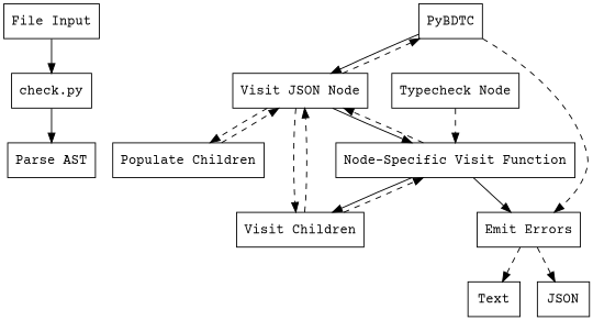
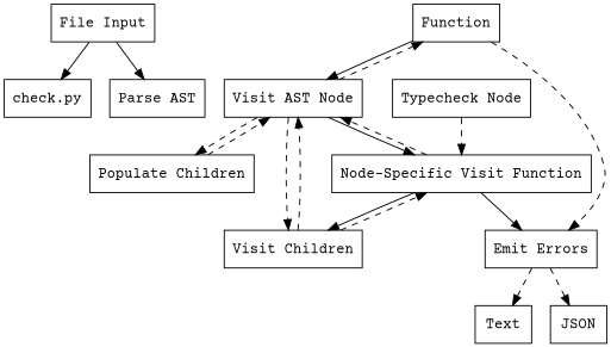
  digraph {
    fontname="Courier Prime"
    node [fontname="Courier Prime" shape=box]
    edge [fontname="Courier Prime" style=dashed]
    n1 [label="File Input"]
    n2 [label="check.py"]
    n3 [label="Parse AST"]
-   n4 [label=PyBDTC]
-   n5 [label="Visit JSON Node"]
+   n4 [label=Function]
+   n5 [label="Visit AST Node"]
    n6 [label="Emit Errors"]
    n7 [label="Populate Children"]
    n8 [label="Node-Specific Visit Function"]
    n9 [label="Visit Children"]
    n10 [label=Text]
    n11 [label=JSON]
    n12 [label="Typecheck Node"]
    n1 -> n2 [style=""]
-   n2 -> n3 [style=""]
+   n1 -> n3 [style=""]
    n4 -> n5 [style=""]
    n4 -> n6
    n5 -> n4 [constraint=false]
    n5 -> n7
    n5 -> n8 [style=""]
    n5 -> n9
    n6 -> n10
    n6 -> n11
    n7 -> n5
    n8 -> n5
    n8 -> n6 [style=""]
    n8 -> n9 [style=""]
    n9 -> n5
    n9 -> n8 [constraint=false]
    n12 -> n8
  }
